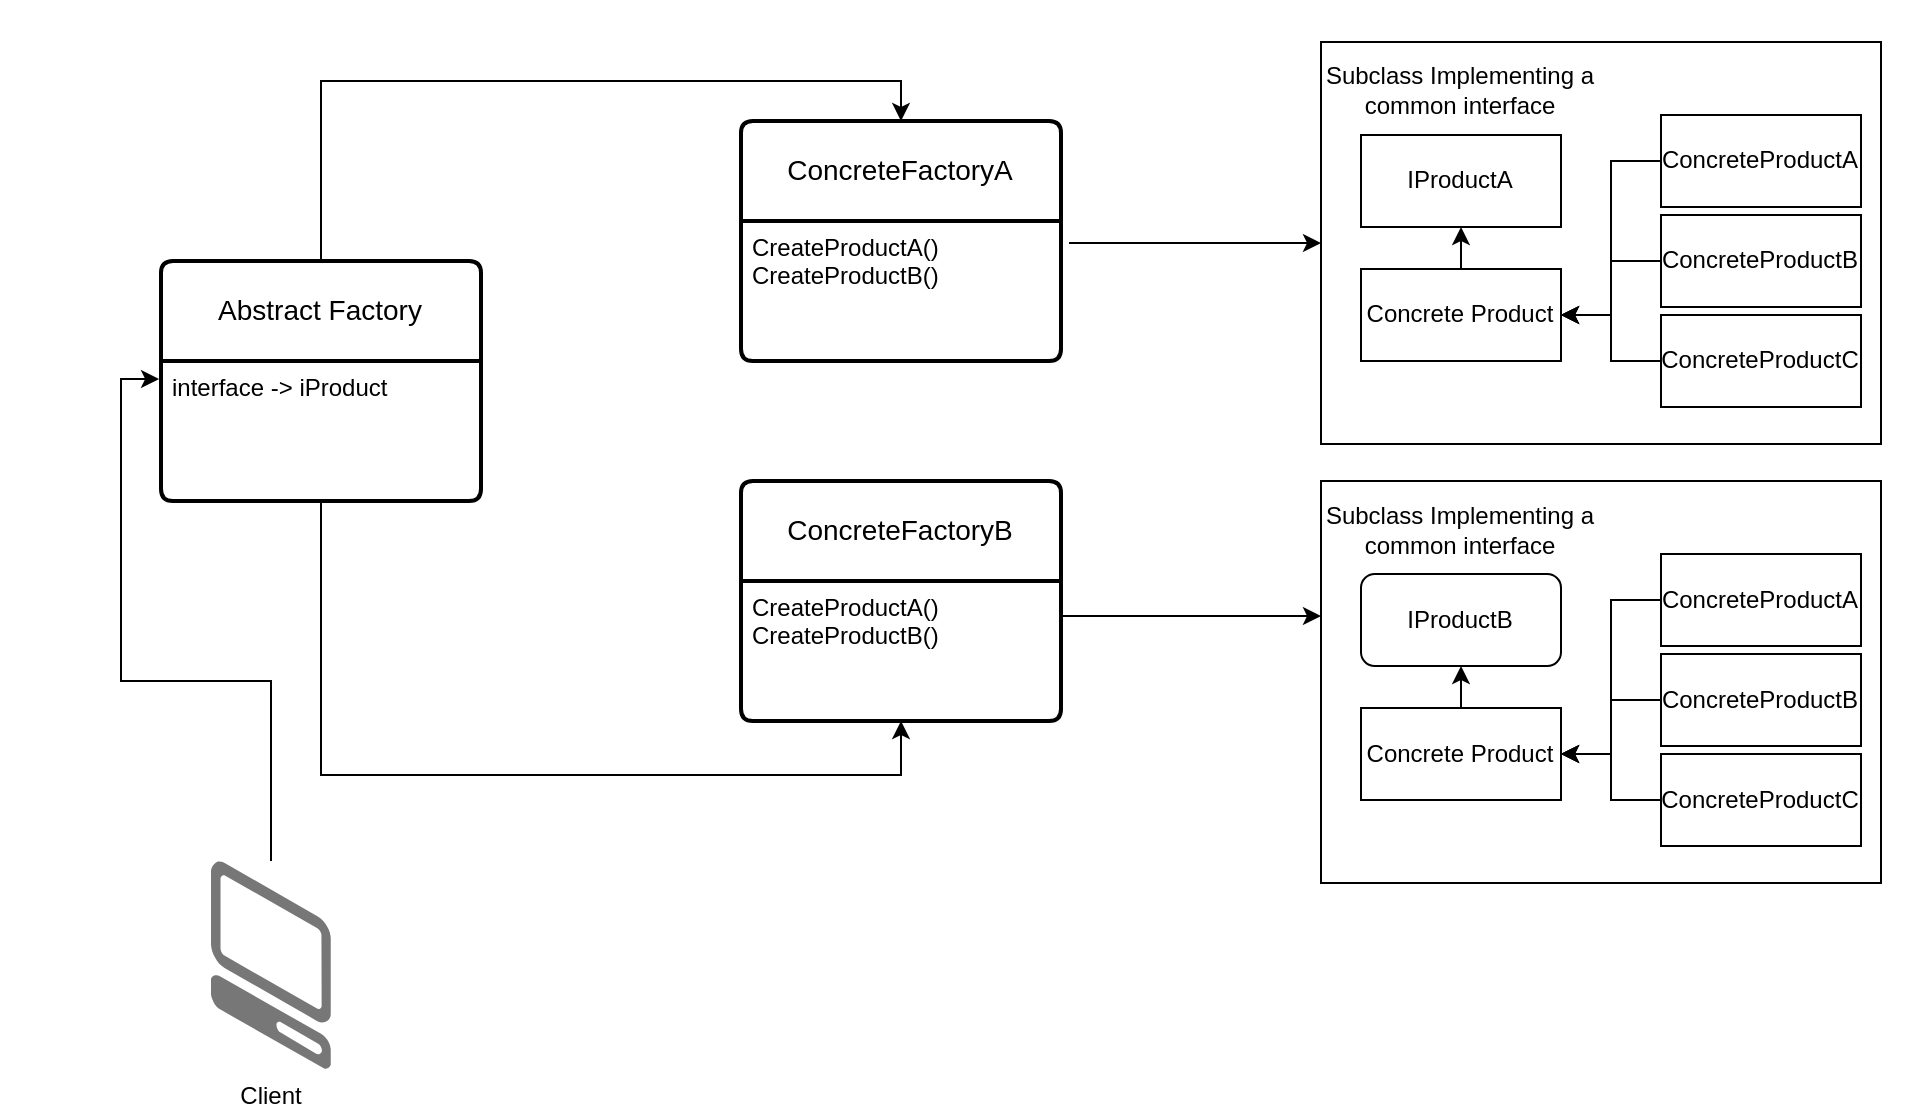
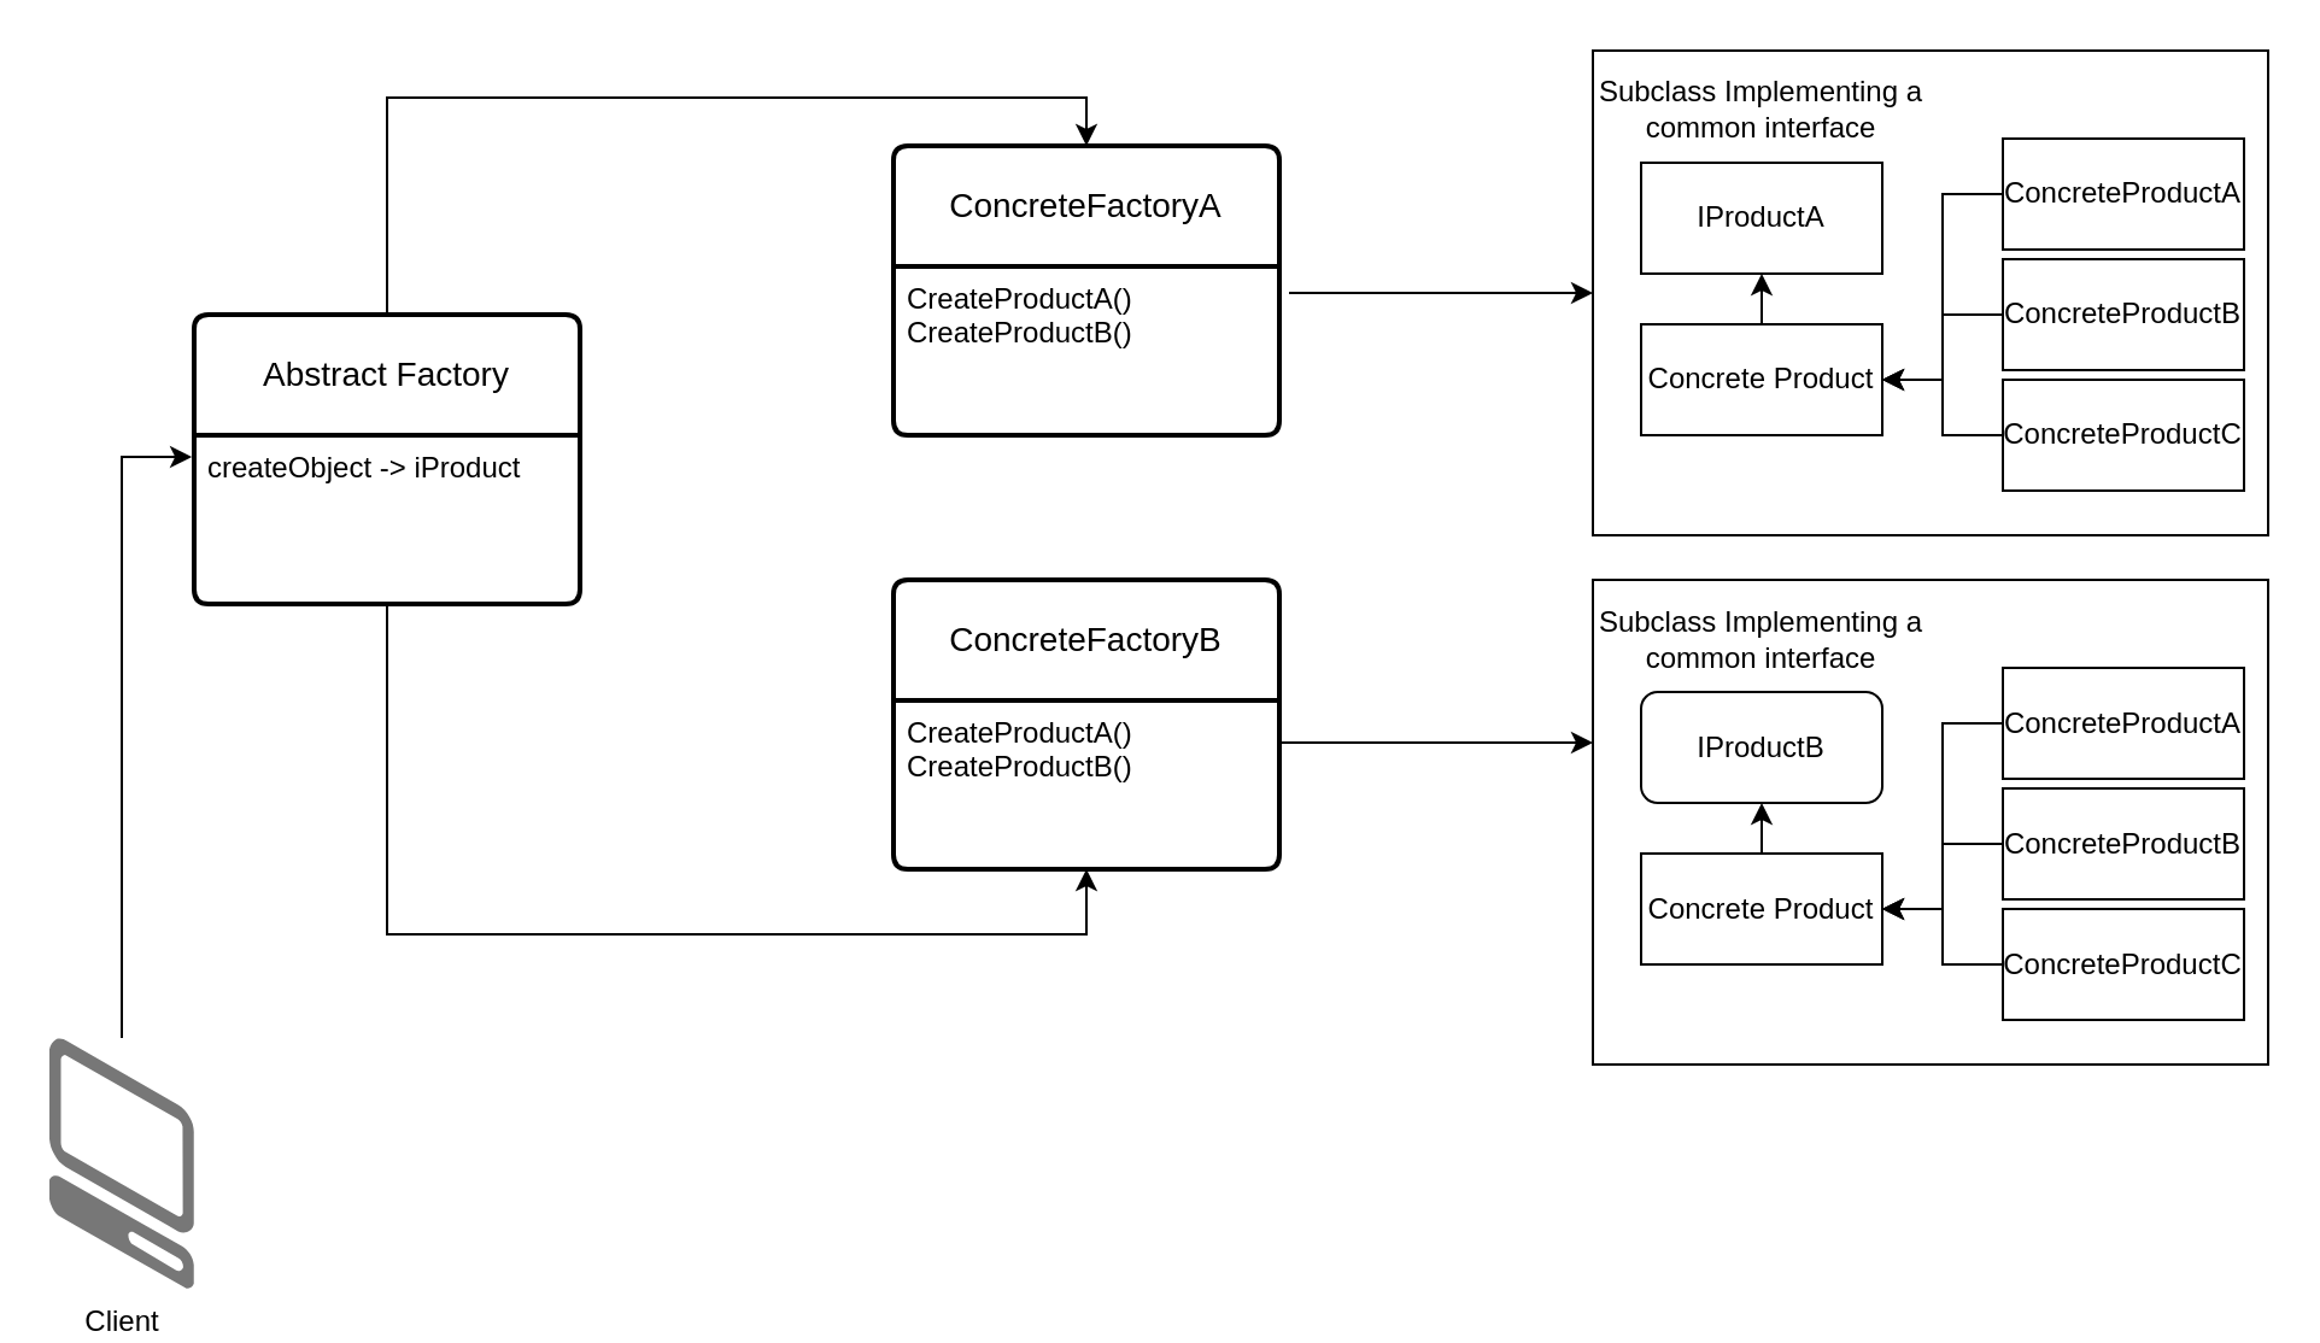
  <mxCell id="0" />
  <mxCell id="1" parent="0" />
  <mxCell id="2" value="Abstract Factory" style="swimlane;childLayout=stackLayout;horizontal=1;startSize=50;horizontalStack=0;rounded=1;fontSize=14;fontStyle=0;strokeWidth=2;resizeParent=0;resizeLast=1;shadow=0;dashed=0;align=center;arcSize=4;whiteSpace=wrap;html=1;" vertex="1" parent="1"><mxGeometry x="80" y="130" width="160" height="120" as="geometry" /></mxCell>
- <mxCell id="3" value="interface -&amp;gt; iProduct" style="align=left;strokeColor=none;fillColor=none;spacingLeft=4;fontSize=12;verticalAlign=top;resizable=0;rotatable=0;part=1;html=1;" vertex="1" parent="2"><mxGeometry y="50" width="160" height="70" as="geometry" /></mxCell>
+ <mxCell id="3" value="createObject -&amp;gt; iProduct" style="align=left;strokeColor=none;fillColor=none;spacingLeft=4;fontSize=12;verticalAlign=top;resizable=0;rotatable=0;part=1;html=1;" vertex="1" parent="2"><mxGeometry y="50" width="160" height="70" as="geometry" /></mxCell>
  <mxCell id="4" value="ConcreteFactoryB" style="swimlane;childLayout=stackLayout;horizontal=1;startSize=50;horizontalStack=0;rounded=1;fontSize=14;fontStyle=0;strokeWidth=2;resizeParent=0;resizeLast=1;shadow=0;dashed=0;align=center;arcSize=4;whiteSpace=wrap;html=1;" vertex="1" parent="1"><mxGeometry x="370" y="240" width="160" height="120" as="geometry" /></mxCell>
  <mxCell id="5" value="CreateProductA()&lt;br&gt;CreateProductB()" style="align=left;strokeColor=none;fillColor=none;spacingLeft=4;fontSize=12;verticalAlign=top;resizable=0;rotatable=0;part=1;html=1;" vertex="1" parent="4"><mxGeometry y="50" width="160" height="70" as="geometry" /></mxCell>
  <mxCell id="6" value="" style="edgeStyle=orthogonalEdgeStyle;rounded=0;orthogonalLoop=1;jettySize=auto;html=1;entryX=0.5;entryY=1;entryDx=0;entryDy=0;exitX=0.5;exitY=1;exitDx=0;exitDy=0;" edge="1" parent="1" source="3" target="5"><mxGeometry relative="1" as="geometry"><mxPoint x="140" y="340" as="sourcePoint" /><mxPoint x="350" y="390" as="targetPoint" /><Array as="points"><mxPoint x="160" y="387" /><mxPoint x="450" y="387" /></Array></mxGeometry></mxCell>
  <mxCell id="7" value="ConcreteFactoryA" style="swimlane;childLayout=stackLayout;horizontal=1;startSize=50;horizontalStack=0;rounded=1;fontSize=14;fontStyle=0;strokeWidth=2;resizeParent=0;resizeLast=1;shadow=0;dashed=0;align=center;arcSize=4;whiteSpace=wrap;html=1;" vertex="1" parent="1"><mxGeometry x="370" y="60" width="160" height="120" as="geometry" /></mxCell>
  <mxCell id="8" value="CreateProductA()&lt;br&gt;CreateProductB()" style="align=left;strokeColor=none;fillColor=none;spacingLeft=4;fontSize=12;verticalAlign=top;resizable=0;rotatable=0;part=1;html=1;" vertex="1" parent="7"><mxGeometry y="50" width="160" height="70" as="geometry" /></mxCell>
  <mxCell id="9" value="" style="edgeStyle=orthogonalEdgeStyle;rounded=0;orthogonalLoop=1;jettySize=auto;html=1;exitX=0.5;exitY=0;exitDx=0;exitDy=0;" edge="1" parent="1" source="2"><mxGeometry relative="1" as="geometry"><mxPoint x="450" y="60" as="targetPoint" /><Array as="points"><mxPoint x="160" y="40" /><mxPoint x="450" y="40" /></Array></mxGeometry></mxCell>
  <mxCell id="10" value="" style="edgeStyle=orthogonalEdgeStyle;rounded=0;orthogonalLoop=1;jettySize=auto;html=1;entryX=-0.006;entryY=0.129;entryDx=0;entryDy=0;entryPerimeter=0;" edge="1" parent="1" source="11" target="3"><mxGeometry relative="1" as="geometry" /></mxCell>
- <mxCell id="11" value="Client" style="verticalLabelPosition=bottom;html=1;verticalAlign=top;strokeWidth=1;align=center;outlineConnect=0;dashed=0;outlineConnect=0;shape=mxgraph.aws3d.client;aspect=fixed;strokeColor=none;fillColor=#777777;" vertex="1" parent="1"><mxGeometry x="105" y="430" width="60" height="104" as="geometry" /></mxCell>
+ <mxCell id="11" value="Client" style="verticalLabelPosition=bottom;html=1;verticalAlign=top;strokeWidth=1;align=center;outlineConnect=0;dashed=0;outlineConnect=0;shape=mxgraph.aws3d.client;aspect=fixed;strokeColor=none;fillColor=#777777;" vertex="1" parent="1"><mxGeometry x="20" y="430" width="60" height="104" as="geometry" /></mxCell>
  <mxCell id="12" value="" style="edgeStyle=orthogonalEdgeStyle;rounded=0;orthogonalLoop=1;jettySize=auto;html=1;entryX=0;entryY=0.5;entryDx=0;entryDy=0;exitX=1.025;exitY=0.157;exitDx=0;exitDy=0;exitPerimeter=0;" edge="1" parent="1" source="8" target="15"><mxGeometry relative="1" as="geometry"><mxPoint x="530" y="-13" as="sourcePoint" /></mxGeometry></mxCell>
  <mxCell id="13" value="" style="edgeStyle=orthogonalEdgeStyle;rounded=0;orthogonalLoop=1;jettySize=auto;html=1;entryX=0;entryY=0.25;entryDx=0;entryDy=0;exitX=1;exitY=0.25;exitDx=0;exitDy=0;" edge="1" parent="1" source="5"><mxGeometry relative="1" as="geometry"><mxPoint x="544" y="131" as="sourcePoint" /><mxPoint x="660" y="307.5" as="targetPoint" /></mxGeometry></mxCell>
  <mxCell id="14" value="" style="group" vertex="1" connectable="0" parent="1"><mxGeometry x="660" y="20.5" width="280" height="201" as="geometry" /></mxCell>
  <mxCell id="15" value="" style="rounded=0;whiteSpace=wrap;html=1;" vertex="1" parent="14"><mxGeometry width="280" height="201" as="geometry" /></mxCell>
  <mxCell id="16" value="Subclass Implementing a common interface" style="text;html=1;strokeColor=none;fillColor=none;align=center;verticalAlign=middle;whiteSpace=wrap;rounded=0;" vertex="1" parent="14"><mxGeometry y="9.5" width="140" height="30" as="geometry" /></mxCell>
  <mxCell id="17" value="IProductA" style="rounded=0;whiteSpace=wrap;html=1;" vertex="1" parent="14"><mxGeometry x="20" y="46.5" width="100" height="46" as="geometry" /></mxCell>
  <mxCell id="18" value="ConcreteProductA" style="rounded=0;whiteSpace=wrap;html=1;" vertex="1" parent="14"><mxGeometry x="170" y="36.5" width="100" height="46" as="geometry" /></mxCell>
  <mxCell id="19" value="ConcreteProductB" style="rounded=0;whiteSpace=wrap;html=1;" vertex="1" parent="14"><mxGeometry x="170" y="86.5" width="100" height="46" as="geometry" /></mxCell>
  <mxCell id="20" value="ConcreteProductC" style="rounded=0;whiteSpace=wrap;html=1;" vertex="1" parent="14"><mxGeometry x="170" y="136.5" width="100" height="46" as="geometry" /></mxCell>
  <mxCell id="21" value="" style="edgeStyle=orthogonalEdgeStyle;rounded=0;orthogonalLoop=1;jettySize=auto;html=1;" edge="1" parent="14" source="22" target="17"><mxGeometry relative="1" as="geometry" /></mxCell>
  <mxCell id="22" value="Concrete Product" style="rounded=0;whiteSpace=wrap;html=1;" vertex="1" parent="14"><mxGeometry x="20" y="113.5" width="100" height="46" as="geometry" /></mxCell>
  <mxCell id="23" value="" style="edgeStyle=orthogonalEdgeStyle;rounded=0;orthogonalLoop=1;jettySize=auto;html=1;entryX=1;entryY=0.5;entryDx=0;entryDy=0;" edge="1" parent="14" source="18" target="22"><mxGeometry relative="1" as="geometry"><Array as="points"><mxPoint x="145" y="59.5" /><mxPoint x="145" y="136.5" /></Array></mxGeometry></mxCell>
  <mxCell id="24" value="" style="edgeStyle=orthogonalEdgeStyle;rounded=0;orthogonalLoop=1;jettySize=auto;html=1;" edge="1" parent="14" source="19" target="22"><mxGeometry relative="1" as="geometry" /></mxCell>
  <mxCell id="25" value="" style="edgeStyle=orthogonalEdgeStyle;rounded=0;orthogonalLoop=1;jettySize=auto;html=1;" edge="1" parent="14" source="20" target="22"><mxGeometry relative="1" as="geometry" /></mxCell>
  <mxCell id="26" value="" style="group" vertex="1" connectable="0" parent="1"><mxGeometry x="660" y="240" width="280" height="201" as="geometry" /></mxCell>
  <mxCell id="27" value="" style="rounded=0;whiteSpace=wrap;html=1;" vertex="1" parent="26"><mxGeometry width="280" height="201" as="geometry" /></mxCell>
  <mxCell id="28" value="Subclass Implementing a common interface" style="text;html=1;strokeColor=none;fillColor=none;align=center;verticalAlign=middle;whiteSpace=wrap;rounded=0;" vertex="1" parent="26"><mxGeometry y="9.5" width="140" height="30" as="geometry" /></mxCell>
  <mxCell id="29" value="IProductB" style="whiteSpace=wrap;html=1;rounded=1;" vertex="1" parent="26"><mxGeometry x="20" y="46.5" width="100" height="46" as="geometry" /></mxCell>
  <mxCell id="30" value="ConcreteProductA" style="rounded=0;whiteSpace=wrap;html=1;" vertex="1" parent="26"><mxGeometry x="170" y="36.5" width="100" height="46" as="geometry" /></mxCell>
  <mxCell id="31" value="ConcreteProductB" style="rounded=0;whiteSpace=wrap;html=1;" vertex="1" parent="26"><mxGeometry x="170" y="86.5" width="100" height="46" as="geometry" /></mxCell>
  <mxCell id="32" value="ConcreteProductC" style="rounded=0;whiteSpace=wrap;html=1;" vertex="1" parent="26"><mxGeometry x="170" y="136.5" width="100" height="46" as="geometry" /></mxCell>
  <mxCell id="33" value="" style="edgeStyle=orthogonalEdgeStyle;rounded=0;orthogonalLoop=1;jettySize=auto;html=1;" edge="1" parent="26" source="34" target="29"><mxGeometry relative="1" as="geometry" /></mxCell>
  <mxCell id="34" value="Concrete Product" style="rounded=0;whiteSpace=wrap;html=1;" vertex="1" parent="26"><mxGeometry x="20" y="113.5" width="100" height="46" as="geometry" /></mxCell>
  <mxCell id="35" value="" style="edgeStyle=orthogonalEdgeStyle;rounded=0;orthogonalLoop=1;jettySize=auto;html=1;entryX=1;entryY=0.5;entryDx=0;entryDy=0;" edge="1" parent="26" source="30" target="34"><mxGeometry relative="1" as="geometry"><Array as="points"><mxPoint x="145" y="59.5" /><mxPoint x="145" y="136.5" /></Array></mxGeometry></mxCell>
  <mxCell id="36" value="" style="edgeStyle=orthogonalEdgeStyle;rounded=0;orthogonalLoop=1;jettySize=auto;html=1;" edge="1" parent="26" source="31" target="34"><mxGeometry relative="1" as="geometry" /></mxCell>
  <mxCell id="37" value="" style="edgeStyle=orthogonalEdgeStyle;rounded=0;orthogonalLoop=1;jettySize=auto;html=1;" edge="1" parent="26" source="32" target="34"><mxGeometry relative="1" as="geometry" /></mxCell>
